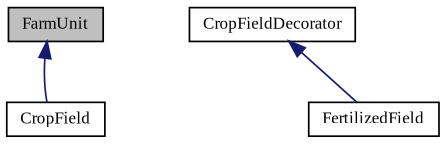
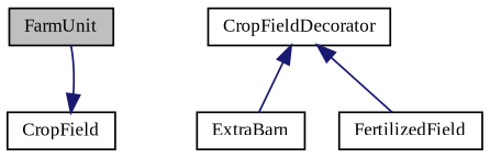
  digraph {
    fontname="Liberation Serif"
    node [color=black fillcolor=white fontname="Liberation Serif" fontsize=10 shape=record style=filled]
    edge [color=midnightblue dir=back fontname="Liberation Serif" fontsize=10 labelfontname=Helvetica labelfontsize=10 style=solid]
    n1 [fillcolor=grey75 fontcolor=black height=0.2 label=FarmUnit width=0.4]
    n2 [height=0.2 label=CropField width=0.4]
    n3 [height=0.2 label=CropFieldDecorator width=0.4]
+   n4 [height=0.2 label=ExtraBarn width=0.4]
    n5 [height=0.2 label=FertilizedField width=0.4]
-   n1 -> n2
+   n2 -> n1
+   n3 -> n4
    n3 -> n5
  }
